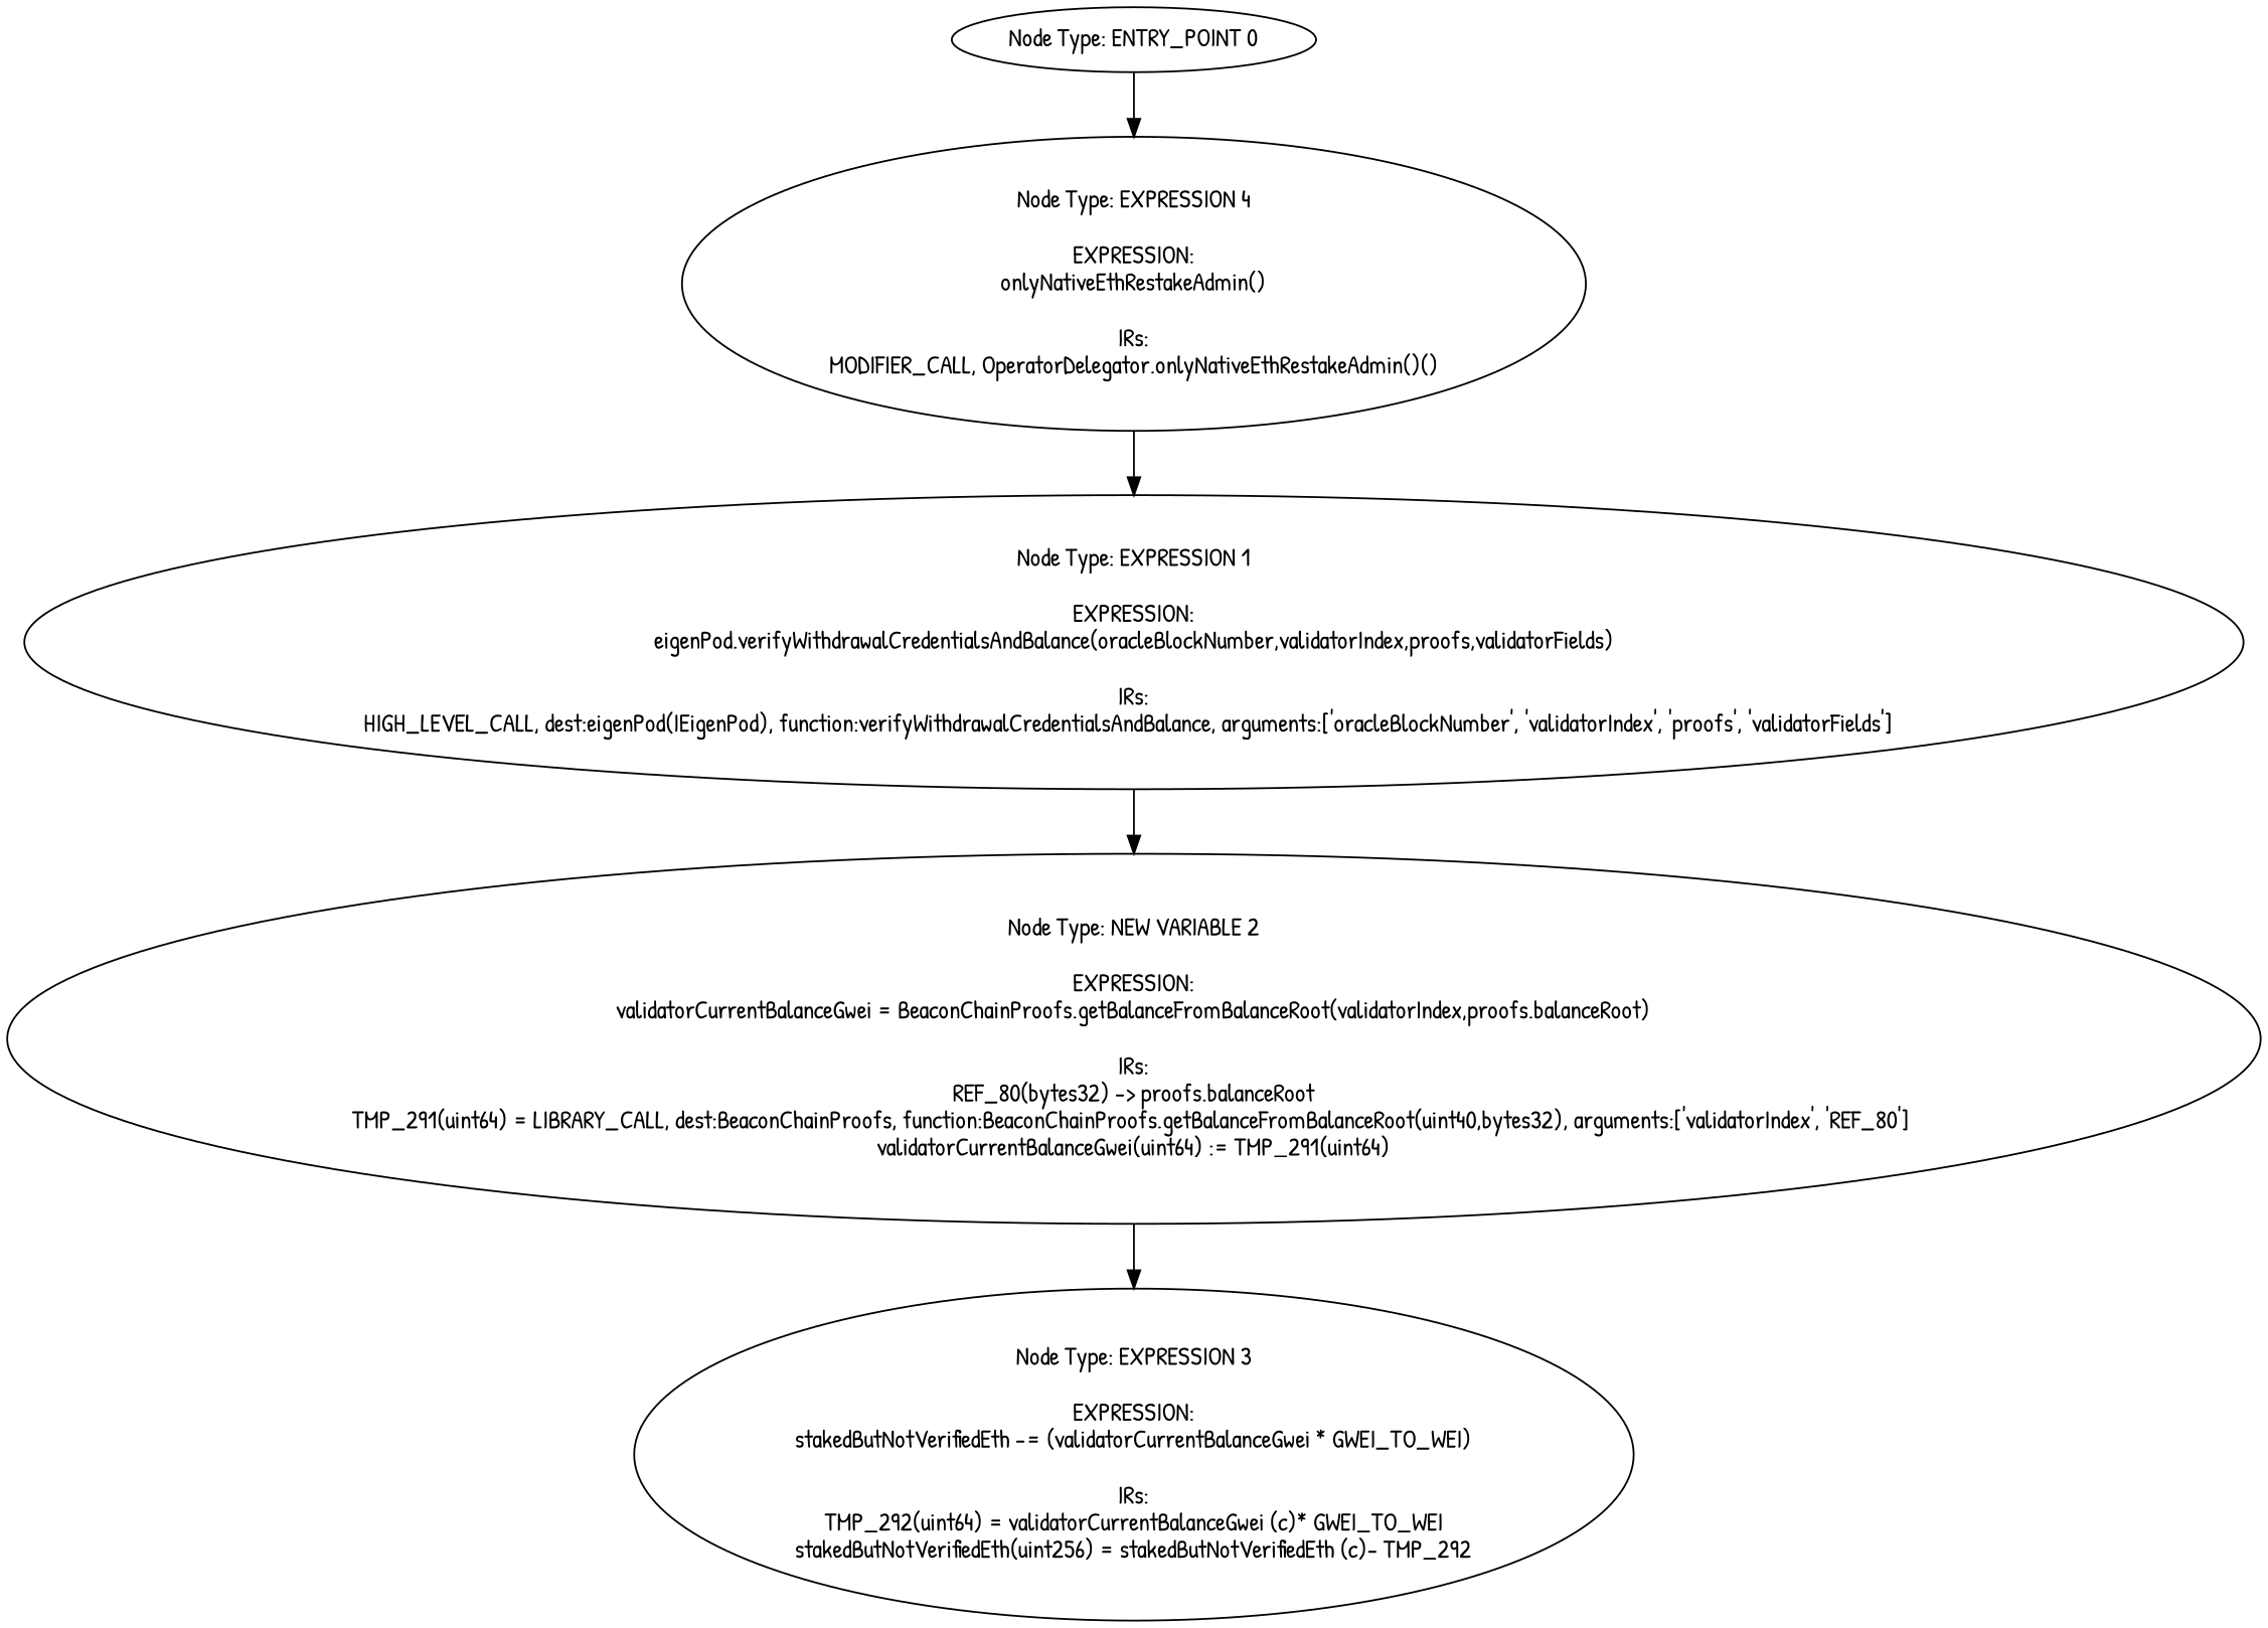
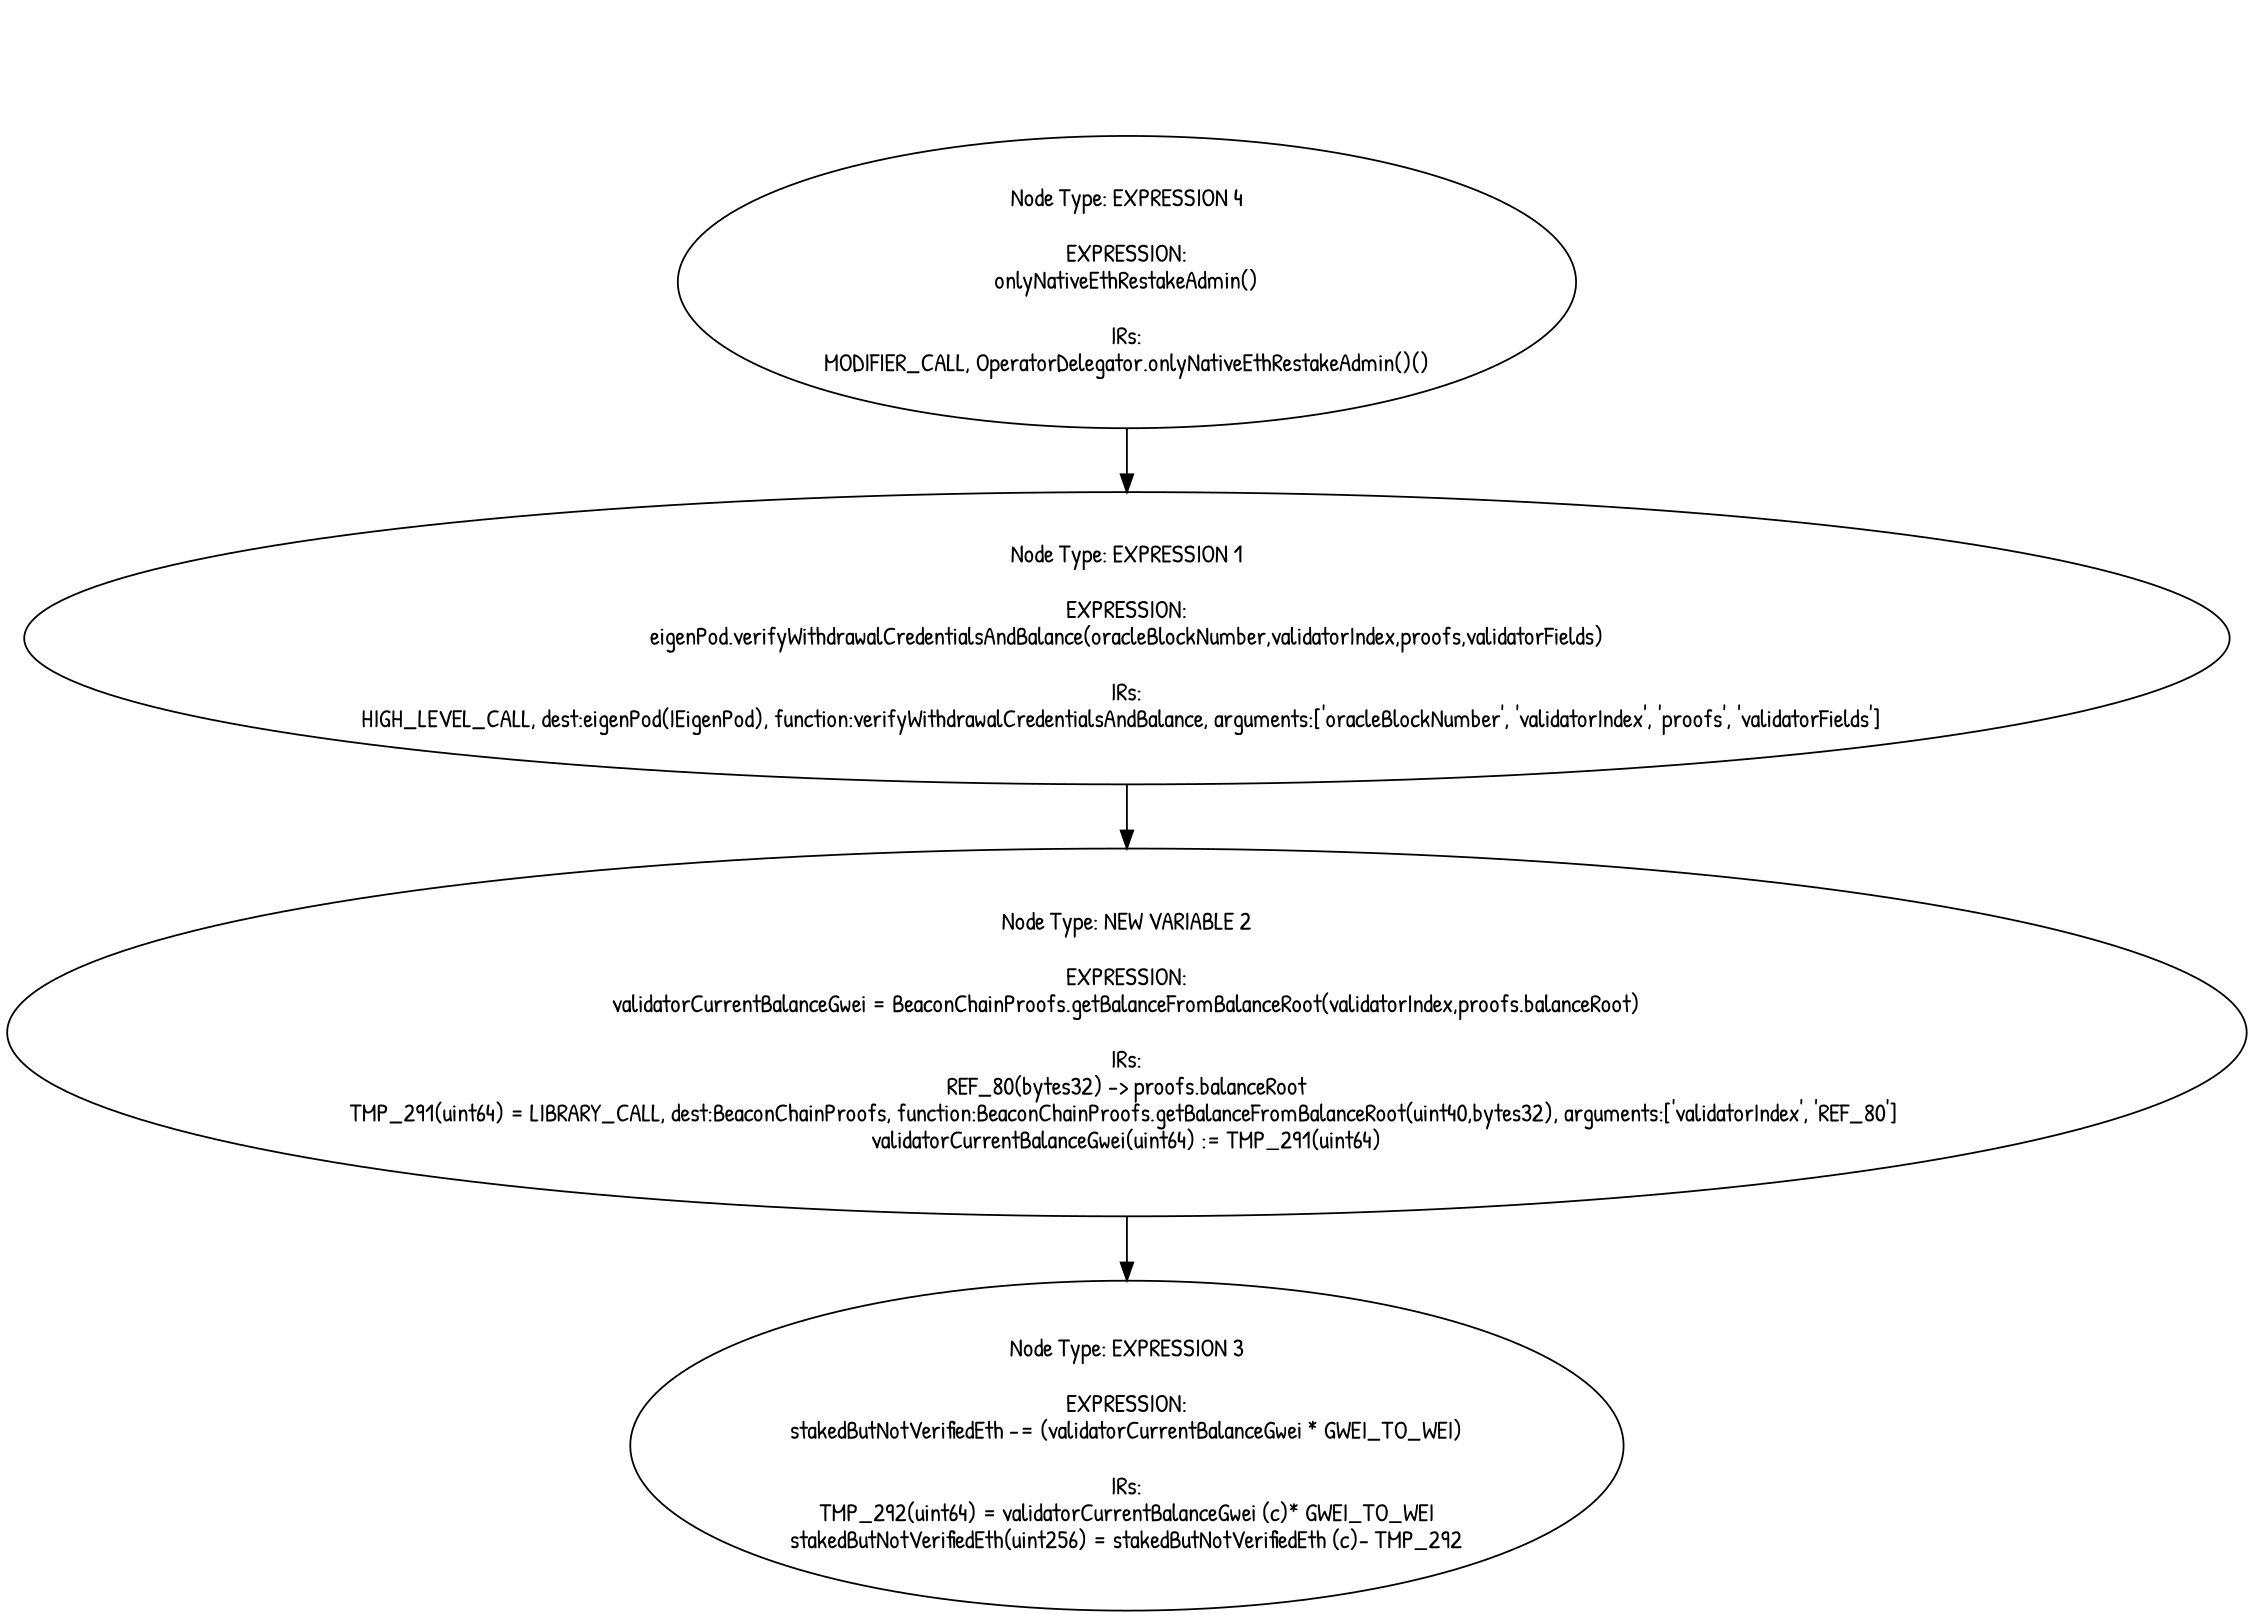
  digraph {
    fontname="Patrick Hand"
    node [fontname="Patrick Hand"]
    edge [fontname="Patrick Hand"]
-   n1 [label="Node Type: ENTRY_POINT 0\n"]
    n2 [label="Node Type: EXPRESSION 4\n\nEXPRESSION:\nonlyNativeEthRestakeAdmin()\n\nIRs:\nMODIFIER_CALL, OperatorDelegator.onlyNativeEthRestakeAdmin()()"]
    n3 [label="Node Type: EXPRESSION 1\n\nEXPRESSION:\neigenPod.verifyWithdrawalCredentialsAndBalance(oracleBlockNumber,validatorIndex,proofs,validatorFields)\n\nIRs:\nHIGH_LEVEL_CALL, dest:eigenPod(IEigenPod), function:verifyWithdrawalCredentialsAndBalance, arguments:['oracleBlockNumber', 'validatorIndex', 'proofs', 'validatorFields']  "]
    n4 [label="Node Type: NEW VARIABLE 2\n\nEXPRESSION:\nvalidatorCurrentBalanceGwei = BeaconChainProofs.getBalanceFromBalanceRoot(validatorIndex,proofs.balanceRoot)\n\nIRs:\nREF_80(bytes32) -> proofs.balanceRoot\nTMP_291(uint64) = LIBRARY_CALL, dest:BeaconChainProofs, function:BeaconChainProofs.getBalanceFromBalanceRoot(uint40,bytes32), arguments:['validatorIndex', 'REF_80'] \nvalidatorCurrentBalanceGwei(uint64) := TMP_291(uint64)"]
    n5 [label="Node Type: EXPRESSION 3\n\nEXPRESSION:\nstakedButNotVerifiedEth -= (validatorCurrentBalanceGwei * GWEI_TO_WEI)\n\nIRs:\nTMP_292(uint64) = validatorCurrentBalanceGwei (c)* GWEI_TO_WEI\nstakedButNotVerifiedEth(uint256) = stakedButNotVerifiedEth (c)- TMP_292"]
-   n1 -> n2
    n2 -> n3
    n3 -> n4
    n4 -> n5
  }
